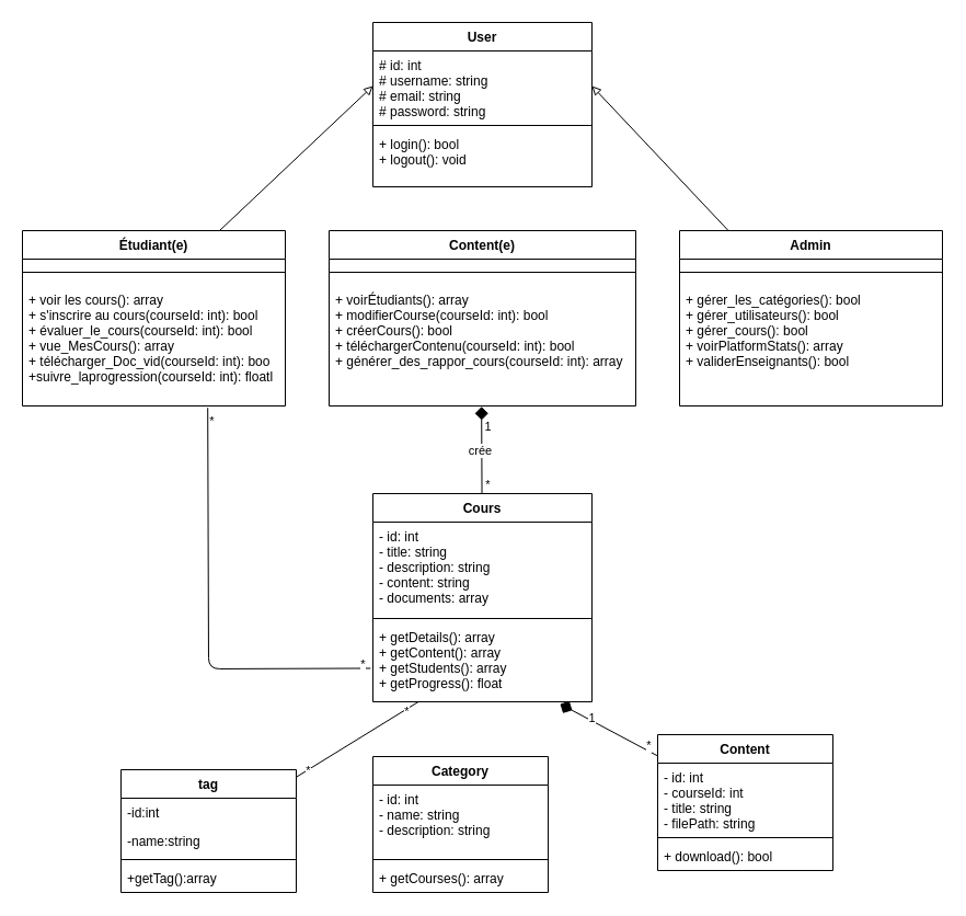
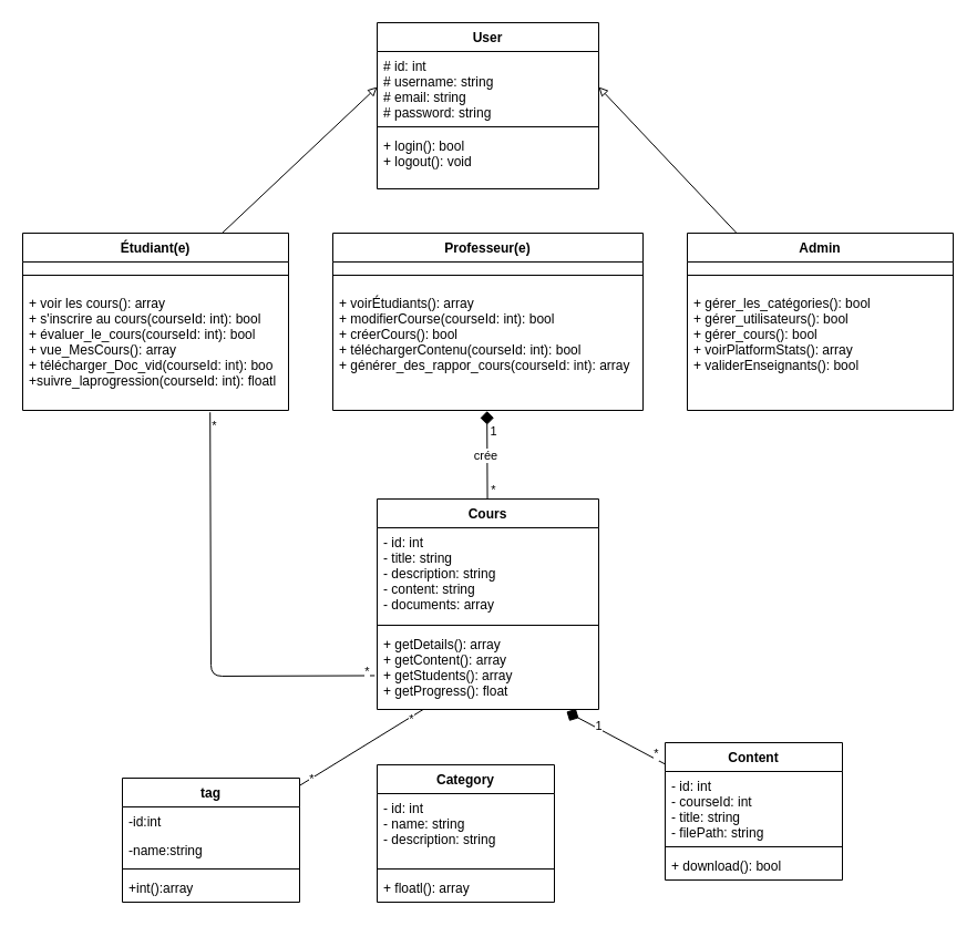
  <mxCell id="0" />
  <mxCell id="1" parent="0" />
  <mxCell id="2" value="User" style="swimlane;fontStyle=1;align=center;verticalAlign=top;childLayout=stackLayout;horizontal=1;startSize=26;horizontalStack=0;resizeParent=1;resizeParentMax=0;resizeLast=0;collapsible=1;marginBottom=0;" parent="1" vertex="1"><mxGeometry x="340" y="20" width="200" height="150" as="geometry"><mxRectangle x="320" y="90" width="70" height="30" as="alternateBounds" /></mxGeometry></mxCell>
  <mxCell id="3" value="# id: int  &#10;# username: string &#10;# email: string&#10;# password: string  &#10;&#10;" style="text;strokeColor=none;fillColor=none;align=left;verticalAlign=top;spacingLeft=4;spacingRight=4;overflow=hidden;rotatable=0;points=[[0,0.5],[1,0.5]];portConstraint=eastwest;" parent="2" vertex="1"><mxGeometry y="26" width="200" height="64" as="geometry" /></mxCell>
  <mxCell id="4" value="" style="line;strokeWidth=1;fillColor=none;align=left;verticalAlign=middle;spacingTop=-1;spacingLeft=3;spacingRight=3;rotatable=0;labelPosition=right;points=[];portConstraint=eastwest;strokeColor=inherit;" parent="2" vertex="1"><mxGeometry y="90" width="200" height="8" as="geometry" /></mxCell>
  <mxCell id="5" value="+ login(): bool &#10;+ logout(): void" style="text;strokeColor=none;fillColor=none;align=left;verticalAlign=top;spacingLeft=4;spacingRight=4;overflow=hidden;rotatable=0;points=[[0,0.5],[1,0.5]];portConstraint=eastwest;" parent="2" vertex="1"><mxGeometry y="98" width="200" height="52" as="geometry" /></mxCell>
  <mxCell id="6" value="Étudiant(e)" style="swimlane;fontStyle=1;align=center;verticalAlign=top;childLayout=stackLayout;horizontal=1;startSize=26;horizontalStack=0;resizeParent=1;resizeParentMax=0;resizeLast=0;collapsible=1;marginBottom=0;" parent="1" vertex="1"><mxGeometry y="210" width="240" height="160" as="geometry" x="20" /></mxCell>
  <mxCell id="7" value="" style="line;strokeWidth=1;fillColor=none;align=left;verticalAlign=middle;spacingTop=-1;spacingLeft=3;spacingRight=3;rotatable=0;labelPosition=right;points=[];portConstraint=eastwest;strokeColor=inherit;" parent="6" vertex="1"><mxGeometry y="26" width="240" height="24" as="geometry" /></mxCell>
  <mxCell id="8" value="+ voir les cours(): array&#10;+ s'inscrire au cours(courseId: int): bool &#10;+ évaluer_le_cours(courseId: int): bool&#10;+ vue_MesCours(): array&#10;+ télécharger_Doc_vid(courseId: int): boo&#10;+suivre_laprogression(courseId: int): floatl" style="text;strokeColor=none;fillColor=none;align=left;verticalAlign=top;spacingLeft=4;spacingRight=4;overflow=hidden;rotatable=0;points=[[0,0.5],[1,0.5]];portConstraint=eastwest;" parent="6" vertex="1"><mxGeometry y="50" width="240" height="110" as="geometry" /></mxCell>
- <mxCell id="9" value="Content(e)" style="swimlane;fontStyle=1;align=center;verticalAlign=top;childLayout=stackLayout;horizontal=1;startSize=26;horizontalStack=0;resizeParent=1;resizeParentMax=0;resizeLast=0;collapsible=1;marginBottom=0;" parent="1" vertex="1"><mxGeometry x="300" y="210" width="280" height="160" as="geometry" /></mxCell>
+ <mxCell id="9" value="Professeur(e)" style="swimlane;fontStyle=1;align=center;verticalAlign=top;childLayout=stackLayout;horizontal=1;startSize=26;horizontalStack=0;resizeParent=1;resizeParentMax=0;resizeLast=0;collapsible=1;marginBottom=0;" parent="1" vertex="1"><mxGeometry x="300" y="210" width="280" height="160" as="geometry" /></mxCell>
  <mxCell id="10" value="" style="line;strokeWidth=1;fillColor=none;align=left;verticalAlign=middle;spacingTop=-1;spacingLeft=3;spacingRight=3;rotatable=0;labelPosition=right;points=[];portConstraint=eastwest;strokeColor=inherit;" parent="9" vertex="1"><mxGeometry y="26" width="280" height="24" as="geometry" /></mxCell>
  <mxCell id="11" value="+ voirÉtudiants(): array  &#10;+ modifierCourse(courseId: int): bool &#10;+ créerCours(): bool &#10;+ téléchargerContenu(courseId: int): bool &#10;+ générer_des_rappor_cours(courseId: int): array" style="text;strokeColor=none;fillColor=none;align=left;verticalAlign=top;spacingLeft=4;spacingRight=4;overflow=hidden;rotatable=0;points=[[0,0.5],[1,0.5]];portConstraint=eastwest;" parent="9" vertex="1"><mxGeometry y="50" width="280" height="110" as="geometry" /></mxCell>
  <mxCell id="12" style="edgeStyle=none;html=1;entryX=1;entryY=0.5;entryDx=0;entryDy=0;endArrow=block;endFill=0;" parent="1" source="13" target="3" edge="1"><mxGeometry relative="1" as="geometry" /></mxCell>
  <mxCell id="13" value="Admin" style="swimlane;fontStyle=1;align=center;verticalAlign=top;childLayout=stackLayout;horizontal=1;startSize=26;horizontalStack=0;resizeParent=1;resizeParentMax=0;resizeLast=0;collapsible=1;marginBottom=0;" parent="1" vertex="1"><mxGeometry x="620" y="210" width="240" height="160" as="geometry" /></mxCell>
  <mxCell id="14" value="" style="line;strokeWidth=1;fillColor=none;align=left;verticalAlign=middle;spacingTop=-1;spacingLeft=3;spacingRight=3;rotatable=0;labelPosition=right;points=[];portConstraint=eastwest;strokeColor=inherit;" parent="13" vertex="1"><mxGeometry y="26" width="240" height="24" as="geometry" /></mxCell>
  <mxCell id="15" value="+ gérer_les_catégories(): bool&#10;+ gérer_utilisateurs(): bool&#10;+ gérer_cours(): bool&#10;+ voirPlatformStats(): array&#10;+ validerEnseignants(): bool" style="text;strokeColor=none;fillColor=none;align=left;verticalAlign=top;spacingLeft=4;spacingRight=4;overflow=hidden;rotatable=0;points=[[0,0.5],[1,0.5]];portConstraint=eastwest;" parent="13" vertex="1"><mxGeometry y="50" width="240" height="110" as="geometry" /></mxCell>
  <mxCell id="16" style="edgeStyle=none;html=1;entryX=0;entryY=0.5;entryDx=0;entryDy=0;exitX=0.75;exitY=0;exitDx=0;exitDy=0;endArrow=block;endFill=0;" parent="1" source="6" target="3" edge="1"><mxGeometry relative="1" as="geometry" /></mxCell>
  <mxCell id="17" style="edgeStyle=none;html=1;endArrow=diamond;endFill=1;entryX=0.497;entryY=1.006;entryDx=0;entryDy=0;entryPerimeter=0;startSize=6;endSize=10;" parent="1" source="21" target="11" edge="1"><mxGeometry relative="1" as="geometry"><mxPoint x="440" y="380" as="targetPoint" /></mxGeometry></mxCell>
  <mxCell id="18" value="1" style="edgeLabel;html=1;align=center;verticalAlign=middle;resizable=0;points=[];" parent="17" vertex="1" connectable="0"><mxGeometry x="0.557" relative="1" as="geometry"><mxPoint x="5" as="offset" /></mxGeometry></mxCell>
  <mxCell id="19" value="*" style="edgeLabel;html=1;align=center;verticalAlign=middle;resizable=0;points=[];" parent="17" vertex="1" connectable="0"><mxGeometry x="-0.794" y="-1" relative="1" as="geometry"><mxPoint x="4" as="offset" /></mxGeometry></mxCell>
  <mxCell id="20" value="crée" style="edgeLabel;html=1;align=center;verticalAlign=middle;resizable=0;points=[];" parent="17" vertex="1" connectable="0"><mxGeometry x="-0.104" y="2" relative="1" as="geometry"><mxPoint y="-4" as="offset" /></mxGeometry></mxCell>
  <mxCell id="21" value="Cours" style="swimlane;fontStyle=1;align=center;verticalAlign=top;childLayout=stackLayout;horizontal=1;startSize=26;horizontalStack=0;resizeParent=1;resizeParentMax=0;resizeLast=0;collapsible=1;marginBottom=0;" parent="1" vertex="1"><mxGeometry x="340" y="450" width="200" height="190" as="geometry" /></mxCell>
  <mxCell id="22" value="- id: int&#10;- title: string&#10;- description: string&#10;- content: string&#10;- documents: array" style="text;strokeColor=none;fillColor=none;align=left;verticalAlign=top;spacingLeft=4;spacingRight=4;overflow=hidden;rotatable=0;points=[[0,0.5],[1,0.5]];portConstraint=eastwest;" parent="21" vertex="1"><mxGeometry y="26" width="200" height="84" as="geometry" /></mxCell>
  <mxCell id="23" value="" style="line;strokeWidth=1;fillColor=none;align=left;verticalAlign=middle;spacingTop=-1;spacingLeft=3;spacingRight=3;rotatable=0;labelPosition=right;points=[];portConstraint=eastwest;strokeColor=inherit;" parent="21" vertex="1"><mxGeometry y="110" width="200" height="8" as="geometry" /></mxCell>
  <mxCell id="24" value="+ getDetails(): array&#10;+ getContent(): array&#10;+ getStudents(): array&#10;+ getProgress(): float" style="text;strokeColor=none;fillColor=none;align=left;verticalAlign=top;spacingLeft=4;spacingRight=4;overflow=hidden;rotatable=0;points=[[0,0.5],[1,0.5]];portConstraint=eastwest;" parent="21" vertex="1"><mxGeometry y="118" width="200" height="72" as="geometry" /></mxCell>
  <mxCell id="25" style="edgeStyle=none;html=1;endArrow=diamond;endFill=1;endSize=10;" parent="1" source="28" edge="1"><mxGeometry relative="1" as="geometry"><mxPoint x="511" y="642" as="targetPoint" /></mxGeometry></mxCell>
  <mxCell id="26" value="1" style="edgeLabel;html=1;align=center;verticalAlign=middle;resizable=0;points=[];" parent="25" vertex="1" connectable="0"><mxGeometry x="0.476" relative="1" as="geometry"><mxPoint x="5" as="offset" /></mxGeometry></mxCell>
  <mxCell id="27" value="*" style="edgeLabel;html=1;align=center;verticalAlign=middle;resizable=0;points=[];" parent="25" vertex="1" connectable="0"><mxGeometry x="-0.598" relative="1" as="geometry"><mxPoint x="9" as="offset" /></mxGeometry></mxCell>
  <mxCell id="28" value="Content" style="swimlane;fontStyle=1;align=center;verticalAlign=top;childLayout=stackLayout;horizontal=1;startSize=26;horizontalStack=0;resizeParent=1;resizeParentMax=0;resizeLast=0;collapsible=1;marginBottom=0;" parent="1" vertex="1"><mxGeometry x="600" y="670" width="160" height="124" as="geometry" /></mxCell>
  <mxCell id="29" value="- id: int&#10;- courseId: int&#10;- title: string&#10;- filePath: string" style="text;strokeColor=none;fillColor=none;align=left;verticalAlign=top;spacingLeft=4;spacingRight=4;overflow=hidden;rotatable=0;points=[[0,0.5],[1,0.5]];portConstraint=eastwest;" parent="28" vertex="1"><mxGeometry y="26" width="160" height="64" as="geometry" /></mxCell>
  <mxCell id="30" value="" style="line;strokeWidth=1;fillColor=none;align=left;verticalAlign=middle;spacingTop=-1;spacingLeft=3;spacingRight=3;rotatable=0;labelPosition=right;points=[];portConstraint=eastwest;strokeColor=inherit;" parent="28" vertex="1"><mxGeometry y="90" width="160" height="8" as="geometry" /></mxCell>
  <mxCell id="31" value="+ download(): bool" style="text;strokeColor=none;fillColor=none;align=left;verticalAlign=top;spacingLeft=4;spacingRight=4;overflow=hidden;rotatable=0;points=[[0,0.5],[1,0.5]];portConstraint=eastwest;" parent="28" vertex="1"><mxGeometry y="98" width="160" height="26" as="geometry" /></mxCell>
  <mxCell id="32" value="Category " style="swimlane;fontStyle=1;align=center;verticalAlign=top;childLayout=stackLayout;horizontal=1;startSize=26;horizontalStack=0;resizeParent=1;resizeParentMax=0;resizeLast=0;collapsible=1;marginBottom=0;" parent="1" vertex="1"><mxGeometry x="340" y="690" width="160" height="124" as="geometry" /></mxCell>
  <mxCell id="33" value="- id: int&#10;- name: string&#10;- description: string" style="text;strokeColor=none;fillColor=none;align=left;verticalAlign=top;spacingLeft=4;spacingRight=4;overflow=hidden;rotatable=0;points=[[0,0.5],[1,0.5]];portConstraint=eastwest;" parent="32" vertex="1"><mxGeometry y="26" width="160" height="64" as="geometry" /></mxCell>
  <mxCell id="34" value="" style="line;strokeWidth=1;fillColor=none;align=left;verticalAlign=middle;spacingTop=-1;spacingLeft=3;spacingRight=3;rotatable=0;labelPosition=right;points=[];portConstraint=eastwest;strokeColor=inherit;" parent="32" vertex="1"><mxGeometry y="90" width="160" height="8" as="geometry" /></mxCell>
- <mxCell id="35" value="+ getCourses(): array" style="text;strokeColor=none;fillColor=none;align=left;verticalAlign=top;spacingLeft=4;spacingRight=4;overflow=hidden;rotatable=0;points=[[0,0.5],[1,0.5]];portConstraint=eastwest;" parent="32" vertex="1"><mxGeometry y="98" width="160" height="26" as="geometry" /></mxCell>
+ <mxCell id="35" value="+ floatl(): array" style="text;strokeColor=none;fillColor=none;align=left;verticalAlign=top;spacingLeft=4;spacingRight=4;overflow=hidden;rotatable=0;points=[[0,0.5],[1,0.5]];portConstraint=eastwest;" parent="32" vertex="1"><mxGeometry y="98" width="160" height="26" as="geometry" /></mxCell>
  <mxCell id="36" style="html=1;endArrow=none;endFill=0;exitX=-0.011;exitY=0.576;exitDx=0;exitDy=0;exitPerimeter=0;entryX=0.705;entryY=1.016;entryDx=0;entryDy=0;entryPerimeter=0;" parent="1" source="24" target="8" edge="1"><mxGeometry relative="1" as="geometry"><mxPoint x="330" y="604" as="sourcePoint" /><mxPoint x="180" y="380" as="targetPoint" /><Array as="points"><mxPoint x="190" y="610" /></Array></mxGeometry></mxCell>
  <mxCell id="37" value="*" style="edgeLabel;html=1;align=center;verticalAlign=middle;resizable=0;points=[];" parent="36" vertex="1" connectable="0"><mxGeometry x="0.939" y="-3" relative="1" as="geometry"><mxPoint as="offset" /></mxGeometry></mxCell>
  <mxCell id="38" value="*" style="edgeLabel;html=1;align=center;verticalAlign=middle;resizable=0;points=[];" parent="36" vertex="1" connectable="0"><mxGeometry x="-0.965" y="1" relative="1" as="geometry"><mxPoint y="-5" as="offset" /></mxGeometry></mxCell>
  <mxCell id="39" style="edgeStyle=none;html=1;endArrow=none;endFill=0;" edge="1" parent="1" source="42" target="24"><mxGeometry relative="1" as="geometry" /></mxCell>
  <mxCell id="40" value="*" style="edgeLabel;html=1;align=center;verticalAlign=middle;resizable=0;points=[];" vertex="1" connectable="0" parent="39"><mxGeometry x="0.782" y="-1" relative="1" as="geometry"><mxPoint as="offset" /></mxGeometry></mxCell>
  <mxCell id="41" value="*" style="edgeLabel;html=1;align=center;verticalAlign=middle;resizable=0;points=[];" vertex="1" connectable="0" parent="39"><mxGeometry x="-0.821" relative="1" as="geometry"><mxPoint as="offset" /></mxGeometry></mxCell>
  <mxCell id="42" value="tag&#10;" style="swimlane;fontStyle=1;align=center;verticalAlign=top;childLayout=stackLayout;horizontal=1;startSize=26;horizontalStack=0;resizeParent=1;resizeParentMax=0;resizeLast=0;collapsible=1;marginBottom=0;" vertex="1" parent="1"><mxGeometry x="110" y="702" width="160" height="112" as="geometry" /></mxCell>
  <mxCell id="43" value="-id:int" style="text;strokeColor=none;fillColor=none;align=left;verticalAlign=top;spacingLeft=4;spacingRight=4;overflow=hidden;rotatable=0;points=[[0,0.5],[1,0.5]];portConstraint=eastwest;" vertex="1" parent="42"><mxGeometry y="26" width="160" height="26" as="geometry" /></mxCell>
  <mxCell id="44" value="-name:string" style="text;strokeColor=none;fillColor=none;align=left;verticalAlign=top;spacingLeft=4;spacingRight=4;overflow=hidden;rotatable=0;points=[[0,0.5],[1,0.5]];portConstraint=eastwest;" vertex="1" parent="42"><mxGeometry y="52" width="160" height="26" as="geometry" /></mxCell>
  <mxCell id="45" value="" style="line;strokeWidth=1;fillColor=none;align=left;verticalAlign=middle;spacingTop=-1;spacingLeft=3;spacingRight=3;rotatable=0;labelPosition=right;points=[];portConstraint=eastwest;strokeColor=inherit;" vertex="1" parent="42"><mxGeometry y="78" width="160" height="8" as="geometry" /></mxCell>
- <mxCell id="46" value="+getTag():array" style="text;strokeColor=none;fillColor=none;align=left;verticalAlign=top;spacingLeft=4;spacingRight=4;overflow=hidden;rotatable=0;points=[[0,0.5],[1,0.5]];portConstraint=eastwest;" vertex="1" parent="42"><mxGeometry y="86" width="160" height="26" as="geometry" /></mxCell>
+ <mxCell id="46" value="+int():array" style="text;strokeColor=none;fillColor=none;align=left;verticalAlign=top;spacingLeft=4;spacingRight=4;overflow=hidden;rotatable=0;points=[[0,0.5],[1,0.5]];portConstraint=eastwest;" vertex="1" parent="42"><mxGeometry y="86" width="160" height="26" as="geometry" /></mxCell>
